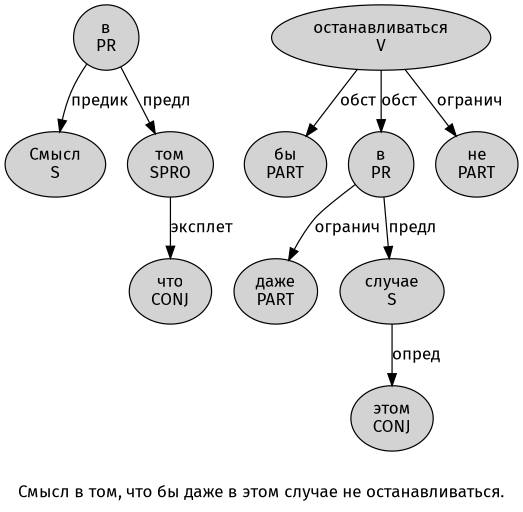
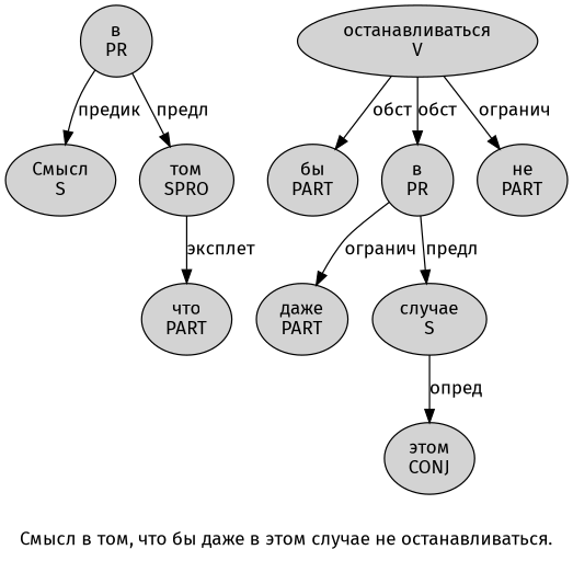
  digraph {
    fontname="Fira Sans"
    label="Смысл в том, что бы даже в этом случае не останавливаться."
    node [fillcolor=lightgray fontname="Fira Sans" penwidth=1 shape=ellipse style=filled]
    edge [fontname="Fira Sans"]
    n1 [label="Смысл\nS"]
    n2 [label="в\nPR"]
    n3 [label="том\nSPRO"]
-   n4 [label="что\nCONJ"]
+   n4 [label="что\nPART"]
    n5 [label="бы\nPART"]
    n6 [label="даже\nPART"]
    n7 [label="в\nPR"]
    n8 [label="случае\nS"]
    n9 [label="этом\nCONJ"]
    n10 [label="не\nPART"]
    n11 [label="останавливаться\nV"]
    n2 -> n1 [label="предик"]
    n2 -> n3 [label="предл"]
    n3 -> n4 [label="эксплет"]
    n7 -> n6 [label="огранич"]
    n7 -> n8 [label="предл"]
    n8 -> n9 [label="опред"]
    n11 -> n5 [label="обст"]
    n11 -> n7 [label="обст"]
    n11 -> n10 [label="огранич"]
  }
